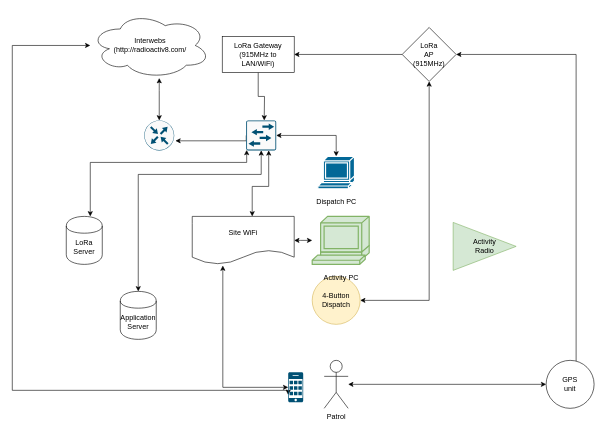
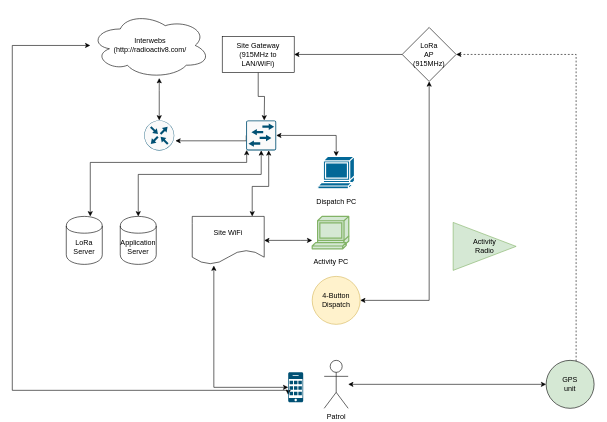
  <mxCell id="0" />
  <mxCell id="1" parent="0" />
  <mxCell id="2" value="" style="edgeStyle=orthogonalEdgeStyle;rounded=0;orthogonalLoop=1;jettySize=auto;html=1;startArrow=classic;startFill=1;entryX=0;entryY=0.5;entryDx=0;entryDy=0;" edge="1" parent="1" source="3" target="5"><mxGeometry relative="1" as="geometry"><mxPoint x="670" y="660" as="targetPoint" /></mxGeometry></mxCell>
  <mxCell id="3" value="Patrol" style="shape=umlActor;verticalLabelPosition=bottom;verticalAlign=top;html=1;outlineConnect=0;" vertex="1" parent="1"><mxGeometry x="540" y="600" width="40" height="80" as="geometry" /></mxCell>
- <mxCell id="4" value="" style="edgeStyle=orthogonalEdgeStyle;rounded=0;orthogonalLoop=1;jettySize=auto;html=1;" edge="1" parent="1" source="5" target="7"><mxGeometry relative="1" as="geometry"><Array as="points"><mxPoint x="960" y="90" /></Array></mxGeometry></mxCell>
- <mxCell id="5" value="GPS&lt;br&gt;unit" style="ellipse;whiteSpace=wrap;html=1;" vertex="1" parent="1"><mxGeometry x="910" y="600" width="80" height="80" as="geometry" /></mxCell>
+ <mxCell id="4" value="" style="edgeStyle=orthogonalEdgeStyle;rounded=0;orthogonalLoop=1;jettySize=auto;html=1;dashed=1;" edge="1" parent="1" source="5" target="7"><mxGeometry relative="1" as="geometry"><Array as="points"><mxPoint x="960" y="90" /></Array></mxGeometry></mxCell>
+ <mxCell id="5" value="GPS&lt;br&gt;unit" style="ellipse;whiteSpace=wrap;html=1;fillColor=#d5e8d4;" vertex="1" parent="1"><mxGeometry x="910" y="600" width="80" height="80" as="geometry" /></mxCell>
  <mxCell id="6" value="" style="edgeStyle=orthogonalEdgeStyle;rounded=0;orthogonalLoop=1;jettySize=auto;html=1;" edge="1" parent="1" source="7" target="9"><mxGeometry relative="1" as="geometry" /></mxCell>
  <mxCell id="7" value="LoRa&lt;br&gt;AP&lt;br&gt;(915MHz)" style="rhombus;whiteSpace=wrap;html=1;" vertex="1" parent="1"><mxGeometry x="670" y="45" width="90" height="90" as="geometry" /></mxCell>
  <mxCell id="8" value="" style="edgeStyle=orthogonalEdgeStyle;rounded=0;orthogonalLoop=1;jettySize=auto;html=1;" edge="1" parent="1" source="9"><mxGeometry relative="1" as="geometry"><mxPoint x="440" y="200" as="targetPoint" /></mxGeometry></mxCell>
- <mxCell id="9" value="LoRa Gateway&lt;br&gt;(915MHz to LAN/WiFi)" style="whiteSpace=wrap;html=1;" vertex="1" parent="1"><mxGeometry x="370" y="60" width="120" height="60" as="geometry" /></mxCell>
+ <mxCell id="9" value="Site Gateway&lt;br&gt;(915MHz to LAN/WiFi)" style="whiteSpace=wrap;html=1;" vertex="1" parent="1"><mxGeometry x="370" y="60" width="120" height="60" as="geometry" /></mxCell>
  <mxCell id="10" value="" style="edgeStyle=orthogonalEdgeStyle;rounded=0;orthogonalLoop=1;jettySize=auto;html=1;entryX=1.04;entryY=0.68;entryDx=0;entryDy=0;entryPerimeter=0;exitX=0;exitY=0.5;exitDx=0;exitDy=0;exitPerimeter=0;" edge="1" parent="1" source="26" target="27"><mxGeometry relative="1" as="geometry"><mxPoint x="380" y="220" as="sourcePoint" /><mxPoint x="300" y="230" as="targetPoint" /><Array as="points"><mxPoint x="410" y="234" /></Array></mxGeometry></mxCell>
  <mxCell id="11" value="" style="edgeStyle=orthogonalEdgeStyle;rounded=0;orthogonalLoop=1;jettySize=auto;html=1;entryX=0.5;entryY=0;entryDx=0;entryDy=0;startArrow=classic;startFill=1;exitX=1;exitY=0.5;exitDx=0;exitDy=0;exitPerimeter=0;entryPerimeter=0;" edge="1" parent="1" source="26" target="29"><mxGeometry relative="1" as="geometry"><mxPoint x="490" y="230" as="sourcePoint" /><mxPoint x="560" y="260" as="targetPoint" /></mxGeometry></mxCell>
  <mxCell id="12" value="" style="edgeStyle=orthogonalEdgeStyle;rounded=0;orthogonalLoop=1;jettySize=auto;html=1;startArrow=classic;startFill=1;exitX=0.5;exitY=0;exitDx=0;exitDy=0;exitPerimeter=0;" edge="1" parent="1" source="27" target="14"><mxGeometry relative="1" as="geometry"><mxPoint x="260" y="190" as="sourcePoint" /><Array as="points"><mxPoint x="265" y="150" /><mxPoint x="265" y="150" /></Array></mxGeometry></mxCell>
  <mxCell id="13" value="" style="edgeStyle=orthogonalEdgeStyle;rounded=0;orthogonalLoop=1;jettySize=auto;html=1;startArrow=classic;startFill=1;exitX=0.5;exitY=1;exitDx=0;exitDy=0;exitPerimeter=0;" edge="1" parent="1" source="26" target="15"><mxGeometry relative="1" as="geometry"><mxPoint x="391.96" y="261.02" as="sourcePoint" /><Array as="points"><mxPoint x="435" y="290" /><mxPoint x="230" y="290" /></Array></mxGeometry></mxCell>
  <mxCell id="14" value="Interwebs&lt;br&gt;(http://radioactiv8.com/&lt;br&gt;" style="ellipse;shape=cloud;whiteSpace=wrap;html=1;" vertex="1" parent="1"><mxGeometry x="150" y="20" width="200" height="110" as="geometry" /></mxCell>
- <mxCell id="15" value="Application&lt;br&gt;Server" style="shape=cylinder;whiteSpace=wrap;html=1;boundedLbl=1;backgroundOutline=1;" vertex="1" parent="1"><mxGeometry x="200" y="485" width="60" height="80" as="geometry" /></mxCell>
+ <mxCell id="15" value="Application&lt;br&gt;Server" style="shape=cylinder;whiteSpace=wrap;html=1;boundedLbl=1;backgroundOutline=1;" vertex="1" parent="1"><mxGeometry x="200" y="360" width="60" height="80" as="geometry" /></mxCell>
  <mxCell id="16" value="Activity&lt;br&gt;Radio" style="triangle;whiteSpace=wrap;html=1;fillColor=#d5e8d4;strokeColor=#82b366;" vertex="1" parent="1"><mxGeometry x="755" y="370" width="105" height="80" as="geometry" /></mxCell>
  <mxCell id="17" value="" style="edgeStyle=orthogonalEdgeStyle;rounded=0;orthogonalLoop=1;jettySize=auto;html=1;startArrow=classic;startFill=1;entryX=0.75;entryY=1;entryDx=0;entryDy=0;entryPerimeter=0;" edge="1" parent="1" source="19" target="26"><mxGeometry relative="1" as="geometry"><mxPoint x="400" y="260" as="targetPoint" /><Array as="points"><mxPoint x="420" y="310" /><mxPoint x="448" y="310" /></Array></mxGeometry></mxCell>
  <mxCell id="18" value="" style="edgeStyle=orthogonalEdgeStyle;rounded=0;orthogonalLoop=1;jettySize=auto;html=1;startArrow=classic;startFill=1;" edge="1" parent="1" source="19" target="30"><mxGeometry relative="1" as="geometry"><mxPoint x="500" y="400" as="targetPoint" /><Array as="points"><mxPoint x="500" y="400" /><mxPoint x="500" y="400" /></Array></mxGeometry></mxCell>
- <mxCell id="19" value="Site WiFi" style="shape=document;whiteSpace=wrap;html=1;boundedLbl=1;" vertex="1" parent="1"><mxGeometry x="320" y="360" width="170" height="80" as="geometry" /></mxCell>
+ <mxCell id="19" value="Site WiFi" style="shape=document;whiteSpace=wrap;html=1;boundedLbl=1;" vertex="1" parent="1"><mxGeometry x="320" y="360" width="120" height="80" as="geometry" /></mxCell>
  <mxCell id="20" value="" style="edgeStyle=orthogonalEdgeStyle;rounded=0;orthogonalLoop=1;jettySize=auto;html=1;startArrow=classic;startFill=1;entryX=0.5;entryY=1;entryDx=0;entryDy=0;" edge="1" parent="1" source="21" target="7"><mxGeometry relative="1" as="geometry"><mxPoint x="680" y="510" as="targetPoint" /><Array as="points"><mxPoint x="715" y="500" /></Array></mxGeometry></mxCell>
  <mxCell id="21" value="4-Button&lt;br&gt;Dispatch" style="ellipse;whiteSpace=wrap;html=1;fillColor=#fff2cc;strokeColor=#d6b656;" vertex="1" parent="1"><mxGeometry x="520" y="460" width="80" height="80" as="geometry" /></mxCell>
  <mxCell id="22" value="" style="edgeStyle=orthogonalEdgeStyle;rounded=0;orthogonalLoop=1;jettySize=auto;html=1;startArrow=classic;startFill=1;fontSize=20;entryX=0.015;entryY=0.985;entryDx=0;entryDy=0;entryPerimeter=0;" edge="1" parent="1" source="23" target="26"><mxGeometry relative="1" as="geometry"><mxPoint x="379.96" y="261.02" as="targetPoint" /><Array as="points"><mxPoint x="150" y="270" /><mxPoint x="411" y="270" /></Array></mxGeometry></mxCell>
  <mxCell id="23" value="LoRa Server" style="shape=cylinder;whiteSpace=wrap;html=1;boundedLbl=1;backgroundOutline=1;" vertex="1" parent="1"><mxGeometry x="110" y="360" width="60" height="80" as="geometry" /></mxCell>
  <mxCell id="24" value="" style="edgeStyle=orthogonalEdgeStyle;rounded=0;orthogonalLoop=1;jettySize=auto;html=1;startArrow=classic;startFill=1;fontSize=20;exitX=0;exitY=0.75;exitDx=0;exitDy=0;exitPerimeter=0;" edge="1" parent="1" source="28" target="14"><mxGeometry relative="1" as="geometry"><mxPoint x="470" y="650" as="sourcePoint" /><mxPoint x="410" y="530" as="targetPoint" /><Array as="points"><mxPoint x="480" y="650" /><mxPoint x="20" y="650" /><mxPoint x="20" y="75" /></Array></mxGeometry></mxCell>
  <mxCell id="25" value="" style="edgeStyle=orthogonalEdgeStyle;rounded=0;orthogonalLoop=1;jettySize=auto;html=1;startArrow=classic;startFill=1;fontSize=20;entryX=0.3;entryY=1.025;entryDx=0;entryDy=0;entryPerimeter=0;exitX=0;exitY=0.5;exitDx=0;exitDy=0;exitPerimeter=0;" edge="1" parent="1" source="28" target="19"><mxGeometry relative="1" as="geometry"><mxPoint x="470" y="650" as="sourcePoint" /><mxPoint x="410" y="530" as="targetPoint" /></mxGeometry></mxCell>
  <mxCell id="26" value="" style="points=[[0.015,0.015,0],[0.985,0.015,0],[0.985,0.985,0],[0.015,0.985,0],[0.25,0,0],[0.5,0,0],[0.75,0,0],[1,0.25,0],[1,0.5,0],[1,0.75,0],[0.75,1,0],[0.5,1,0],[0.25,1,0],[0,0.75,0],[0,0.5,0],[0,0.25,0]];verticalLabelPosition=bottom;html=1;verticalAlign=top;aspect=fixed;align=center;pointerEvents=1;shape=mxgraph.cisco19.rect;prIcon=l2_switch;fillColor=#FAFAFA;strokeColor=#005073;fontSize=20;" vertex="1" parent="1"><mxGeometry x="410" y="200" width="50" height="50" as="geometry" /></mxCell>
  <mxCell id="27" value="" style="points=[[0.5,0,0],[1,0.5,0],[0.5,1,0],[0,0.5,0],[0.145,0.145,0],[0.856,0.145,0],[0.855,0.856,0],[0.145,0.855,0]];verticalLabelPosition=bottom;html=1;verticalAlign=top;aspect=fixed;align=center;pointerEvents=1;shape=mxgraph.cisco19.rect;prIcon=router;fillColor=#FAFAFA;strokeColor=#005073;fontSize=20;" vertex="1" parent="1"><mxGeometry x="240" y="200" width="50" height="50" as="geometry" /></mxCell>
  <mxCell id="28" value="" style="points=[[0.015,0.015,0],[0.985,0.015,0],[0.985,0.985,0],[0.015,0.985,0],[0.25,0,0],[0.5,0,0],[0.75,0,0],[1,0.25,0],[1,0.5,0],[1,0.75,0],[0.75,1,0],[0.5,1,0],[0.25,1,0],[0,0.75,0],[0,0.5,0],[0,0.25,0]];verticalLabelPosition=bottom;html=1;verticalAlign=top;aspect=fixed;align=center;pointerEvents=1;shape=mxgraph.cisco19.cell_phone;fillColor=#005073;strokeColor=none;fontSize=20;" vertex="1" parent="1"><mxGeometry x="480" y="620" width="25" height="50" as="geometry" /></mxCell>
  <mxCell id="29" value="&lt;span style=&quot;font-size: 12px&quot;&gt;Dispatch PC&lt;/span&gt;" style="shape=mxgraph.cisco.computers_and_peripherals.terminal;html=1;pointerEvents=1;dashed=0;fillColor=#036897;strokeColor=#ffffff;strokeWidth=2;verticalLabelPosition=bottom;verticalAlign=top;align=center;outlineConnect=0;fontSize=20;" vertex="1" parent="1"><mxGeometry x="529.5" y="260" width="61" height="54" as="geometry" /></mxCell>
- <mxCell id="30" value="&lt;span style=&quot;font-size: 12px&quot;&gt;Activity PC&lt;/span&gt;" style="shape=mxgraph.cisco.computers_and_peripherals.terminal;html=1;pointerEvents=1;dashed=0;fillColor=#d5e8d4;strokeColor=#82b366;strokeWidth=2;verticalLabelPosition=bottom;verticalAlign=top;align=center;outlineConnect=0;fontSize=20;" vertex="1" parent="1"><mxGeometry x="520" y="360" width="95" height="80" as="geometry" /></mxCell>
+ <mxCell id="30" value="&lt;span style=&quot;font-size: 12px&quot;&gt;Activity PC&lt;/span&gt;" style="shape=mxgraph.cisco.computers_and_peripherals.terminal;html=1;pointerEvents=1;dashed=0;fillColor=#d5e8d4;strokeColor=#82b366;strokeWidth=2;verticalLabelPosition=bottom;verticalAlign=top;align=center;outlineConnect=0;fontSize=20;" vertex="1" parent="1"><mxGeometry x="520" y="360" width="61" height="54" as="geometry" /></mxCell>
